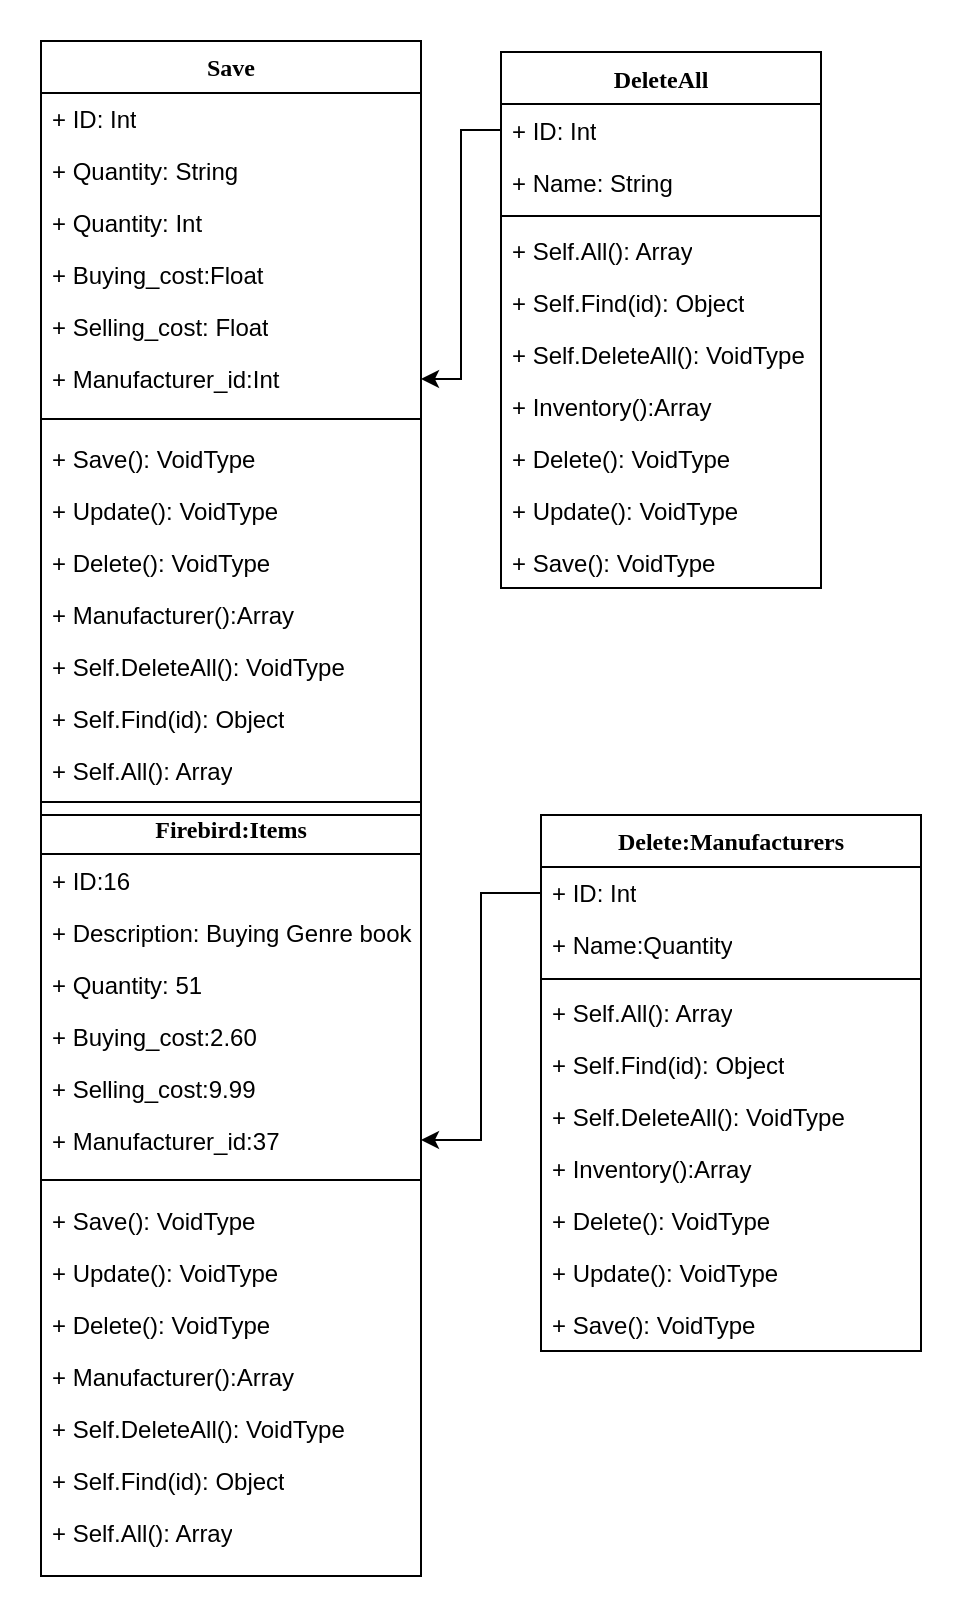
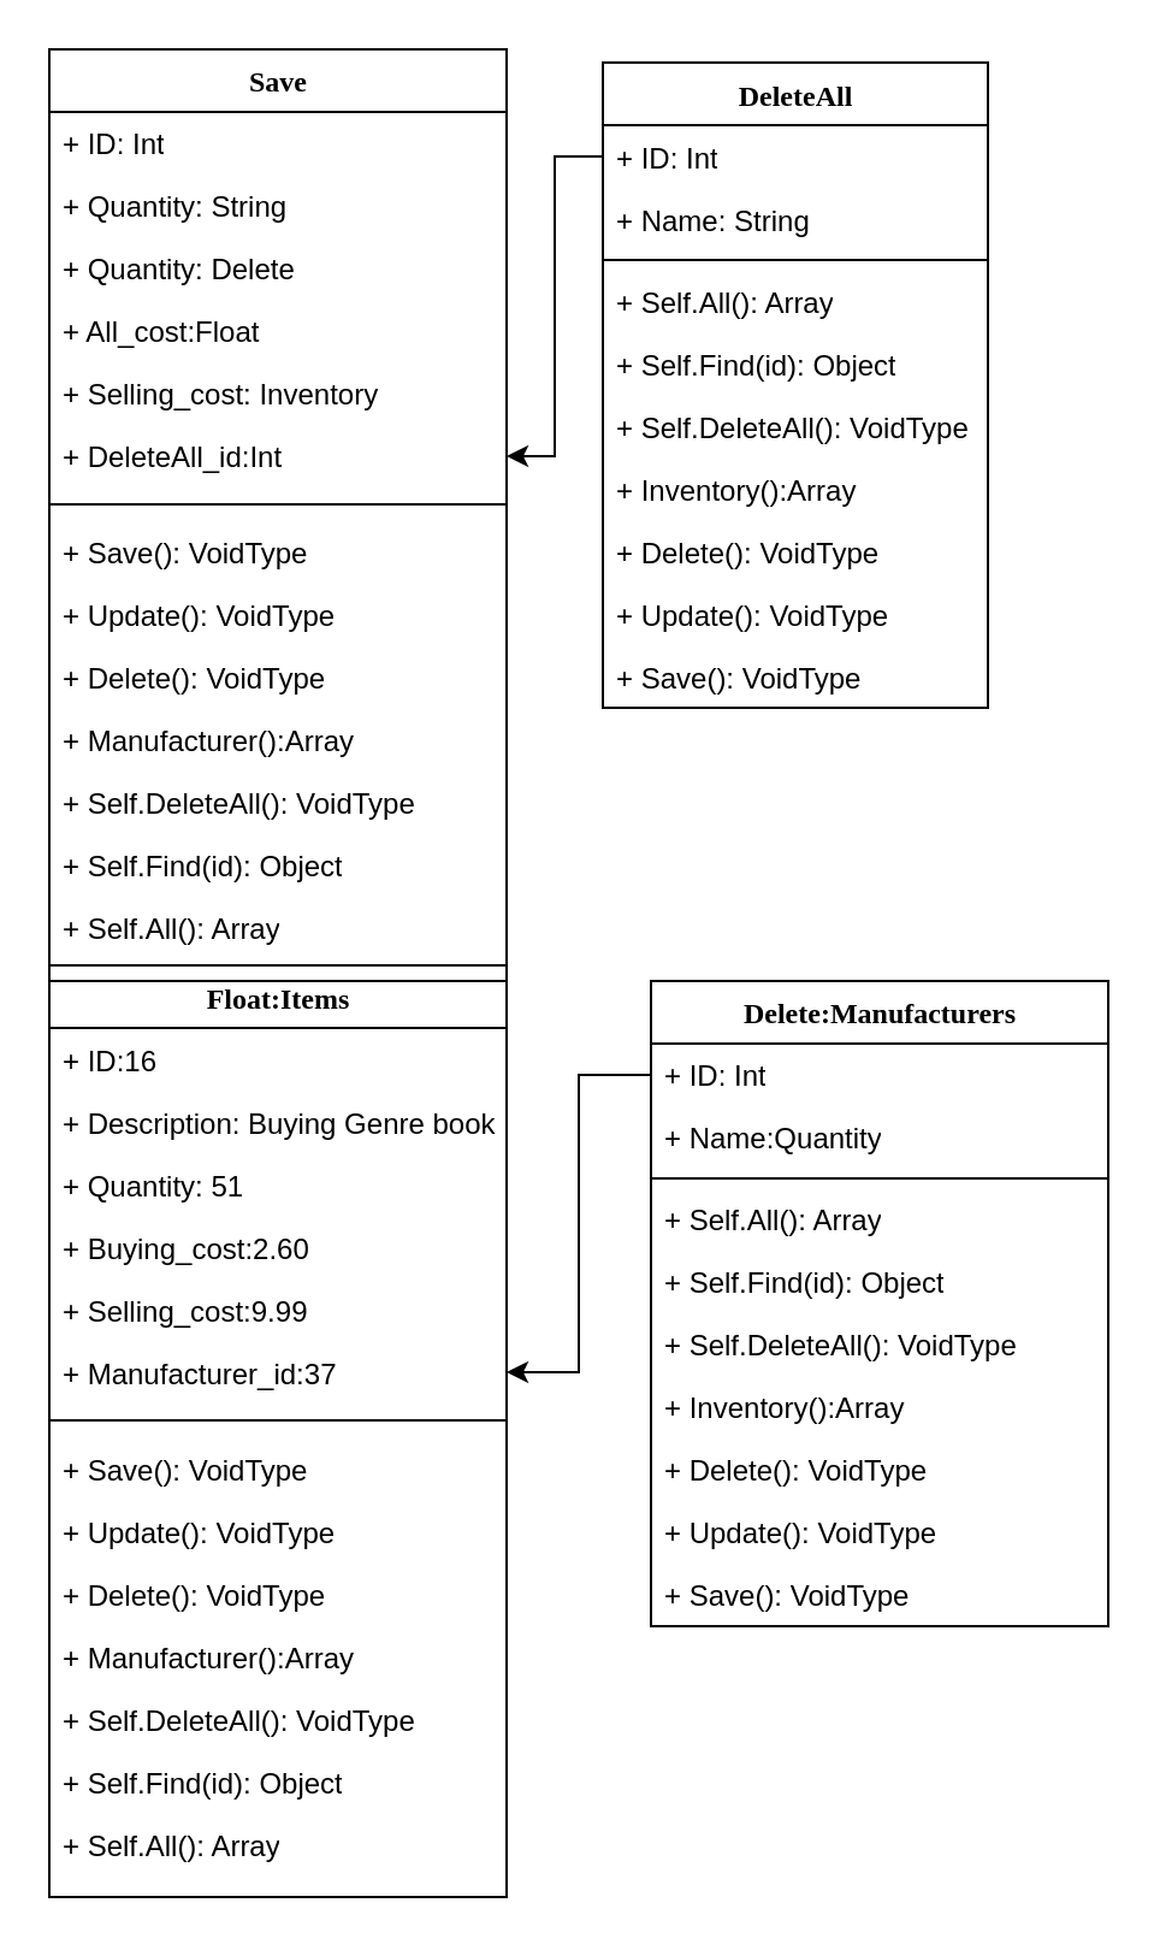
  <mxCell id="0" />
  <mxCell id="1" parent="0" />
  <mxCell id="2" value="Save&lt;br&gt;" style="swimlane;html=1;fontStyle=1;align=center;verticalAlign=top;childLayout=stackLayout;horizontal=1;startSize=26;horizontalStack=0;resizeParent=1;resizeLast=0;collapsible=1;marginBottom=0;swimlaneFillColor=#ffffff;rounded=0;shadow=0;comic=0;labelBackgroundColor=none;strokeColor=#000000;strokeWidth=1;fillColor=none;fontFamily=Verdana;fontSize=12;fontColor=#000000;" parent="1" vertex="1"><mxGeometry x="20" y="20" width="190" height="387" as="geometry" /></mxCell>
  <mxCell id="3" value="+ ID: Int" style="text;html=1;strokeColor=none;fillColor=none;align=left;verticalAlign=top;spacingLeft=4;spacingRight=4;whiteSpace=wrap;overflow=hidden;rotatable=0;points=[[0,0.5],[1,0.5]];portConstraint=eastwest;" parent="2" vertex="1"><mxGeometry y="26" width="190" height="26" as="geometry" /></mxCell>
  <mxCell id="4" value="+ Quantity: String" style="text;html=1;strokeColor=none;fillColor=none;align=left;verticalAlign=top;spacingLeft=4;spacingRight=4;whiteSpace=wrap;overflow=hidden;rotatable=0;points=[[0,0.5],[1,0.5]];portConstraint=eastwest;" parent="2" vertex="1"><mxGeometry y="52" width="190" height="26" as="geometry" /></mxCell>
- <mxCell id="5" value="+ Quantity: Int" style="text;html=1;strokeColor=none;fillColor=none;align=left;verticalAlign=top;spacingLeft=4;spacingRight=4;whiteSpace=wrap;overflow=hidden;rotatable=0;points=[[0,0.5],[1,0.5]];portConstraint=eastwest;" parent="2" vertex="1"><mxGeometry y="78" width="190" height="26" as="geometry" /></mxCell>
- <mxCell id="6" value="+ Buying_cost:Float" style="text;html=1;strokeColor=none;fillColor=none;align=left;verticalAlign=top;spacingLeft=4;spacingRight=4;whiteSpace=wrap;overflow=hidden;rotatable=0;points=[[0,0.5],[1,0.5]];portConstraint=eastwest;" parent="2" vertex="1"><mxGeometry y="104" width="190" height="26" as="geometry" /></mxCell>
- <mxCell id="7" value="+ Selling_cost: Float&lt;br&gt;" style="text;html=1;strokeColor=none;fillColor=none;align=left;verticalAlign=top;spacingLeft=4;spacingRight=4;whiteSpace=wrap;overflow=hidden;rotatable=0;points=[[0,0.5],[1,0.5]];portConstraint=eastwest;" parent="2" vertex="1"><mxGeometry y="130" width="190" height="26" as="geometry" /></mxCell>
- <mxCell id="8" value="+ Manufacturer_id:Int" style="text;html=1;strokeColor=none;fillColor=none;align=left;verticalAlign=top;spacingLeft=4;spacingRight=4;whiteSpace=wrap;overflow=hidden;rotatable=0;points=[[0,0.5],[1,0.5]];portConstraint=eastwest;" parent="2" vertex="1"><mxGeometry y="156" width="190" height="26" as="geometry" /></mxCell>
+ <mxCell id="5" value="+ Quantity: Delete" style="text;html=1;strokeColor=none;fillColor=none;align=left;verticalAlign=top;spacingLeft=4;spacingRight=4;whiteSpace=wrap;overflow=hidden;rotatable=0;points=[[0,0.5],[1,0.5]];portConstraint=eastwest;" parent="2" vertex="1"><mxGeometry y="78" width="190" height="26" as="geometry" /></mxCell>
+ <mxCell id="6" value="+ All_cost:Float" style="text;html=1;strokeColor=none;fillColor=none;align=left;verticalAlign=top;spacingLeft=4;spacingRight=4;whiteSpace=wrap;overflow=hidden;rotatable=0;points=[[0,0.5],[1,0.5]];portConstraint=eastwest;" parent="2" vertex="1"><mxGeometry y="104" width="190" height="26" as="geometry" /></mxCell>
+ <mxCell id="7" value="+ Selling_cost: Inventory&lt;br&gt;" style="text;html=1;strokeColor=none;fillColor=none;align=left;verticalAlign=top;spacingLeft=4;spacingRight=4;whiteSpace=wrap;overflow=hidden;rotatable=0;points=[[0,0.5],[1,0.5]];portConstraint=eastwest;" parent="2" vertex="1"><mxGeometry y="130" width="190" height="26" as="geometry" /></mxCell>
+ <mxCell id="8" value="+ DeleteAll_id:Int" style="text;html=1;strokeColor=none;fillColor=none;align=left;verticalAlign=top;spacingLeft=4;spacingRight=4;whiteSpace=wrap;overflow=hidden;rotatable=0;points=[[0,0.5],[1,0.5]];portConstraint=eastwest;" parent="2" vertex="1"><mxGeometry y="156" width="190" height="26" as="geometry" /></mxCell>
  <mxCell id="9" value="" style="line;html=1;strokeWidth=1;fillColor=none;align=left;verticalAlign=middle;spacingTop=-1;spacingLeft=3;spacingRight=3;rotatable=0;labelPosition=right;points=[];portConstraint=eastwest;" parent="2" vertex="1"><mxGeometry y="182" width="190" height="14" as="geometry" /></mxCell>
  <mxCell id="10" value="+ Save(): VoidType&lt;br&gt;" style="text;html=1;strokeColor=none;fillColor=none;align=left;verticalAlign=top;spacingLeft=4;spacingRight=4;whiteSpace=wrap;overflow=hidden;rotatable=0;points=[[0,0.5],[1,0.5]];portConstraint=eastwest;" parent="2" vertex="1"><mxGeometry y="196" width="190" height="26" as="geometry" /></mxCell>
  <mxCell id="11" value="+ Update(): VoidType" style="text;html=1;strokeColor=none;fillColor=none;align=left;verticalAlign=top;spacingLeft=4;spacingRight=4;whiteSpace=wrap;overflow=hidden;rotatable=0;points=[[0,0.5],[1,0.5]];portConstraint=eastwest;" parent="2" vertex="1"><mxGeometry y="222" width="190" height="26" as="geometry" /></mxCell>
  <mxCell id="12" value="+ Delete(): VoidType&lt;br&gt;" style="text;html=1;strokeColor=none;fillColor=none;align=left;verticalAlign=top;spacingLeft=4;spacingRight=4;whiteSpace=wrap;overflow=hidden;rotatable=0;points=[[0,0.5],[1,0.5]];portConstraint=eastwest;" vertex="1" parent="2"><mxGeometry y="248" width="190" height="26" as="geometry" /></mxCell>
  <mxCell id="13" value="+ Manufacturer():Array&lt;br&gt;" style="text;html=1;strokeColor=none;fillColor=none;align=left;verticalAlign=top;spacingLeft=4;spacingRight=4;whiteSpace=wrap;overflow=hidden;rotatable=0;points=[[0,0.5],[1,0.5]];portConstraint=eastwest;" vertex="1" parent="2"><mxGeometry y="274" width="190" height="26" as="geometry" /></mxCell>
  <mxCell id="14" value="+ Self.DeleteAll(): VoidType&lt;br&gt;" style="text;html=1;strokeColor=none;fillColor=none;align=left;verticalAlign=top;spacingLeft=4;spacingRight=4;whiteSpace=wrap;overflow=hidden;rotatable=0;points=[[0,0.5],[1,0.5]];portConstraint=eastwest;" vertex="1" parent="2"><mxGeometry y="300" width="190" height="26" as="geometry" /></mxCell>
  <mxCell id="15" value="+ Self.Find(id): Object&lt;br&gt;" style="text;html=1;strokeColor=none;fillColor=none;align=left;verticalAlign=top;spacingLeft=4;spacingRight=4;whiteSpace=wrap;overflow=hidden;rotatable=0;points=[[0,0.5],[1,0.5]];portConstraint=eastwest;" vertex="1" parent="2"><mxGeometry y="326" width="190" height="26" as="geometry" /></mxCell>
  <mxCell id="16" value="+ Self.All(): Array&lt;br&gt;" style="text;html=1;strokeColor=none;fillColor=none;align=left;verticalAlign=top;spacingLeft=4;spacingRight=4;whiteSpace=wrap;overflow=hidden;rotatable=0;points=[[0,0.5],[1,0.5]];portConstraint=eastwest;" vertex="1" parent="2"><mxGeometry y="352" width="190" height="26" as="geometry" /></mxCell>
  <mxCell id="17" value="&lt;span&gt;DeleteAll&lt;br&gt;&lt;/span&gt;" style="swimlane;html=1;fontStyle=1;align=center;verticalAlign=top;childLayout=stackLayout;horizontal=1;startSize=26;horizontalStack=0;resizeParent=1;resizeLast=0;collapsible=1;marginBottom=0;swimlaneFillColor=#ffffff;rounded=0;shadow=0;comic=0;labelBackgroundColor=none;strokeColor=#000000;strokeWidth=1;fillColor=none;fontFamily=Verdana;fontSize=12;fontColor=#000000;" parent="1" vertex="1"><mxGeometry x="250" y="25.5" width="160" height="268" as="geometry" /></mxCell>
  <mxCell id="18" value="+ ID: Int&lt;br&gt;" style="text;html=1;strokeColor=none;fillColor=none;align=left;verticalAlign=top;spacingLeft=4;spacingRight=4;whiteSpace=wrap;overflow=hidden;rotatable=0;points=[[0,0.5],[1,0.5]];portConstraint=eastwest;" parent="17" vertex="1"><mxGeometry y="26" width="160" height="26" as="geometry" /></mxCell>
  <mxCell id="19" value="+ Name: String" style="text;html=1;strokeColor=none;fillColor=none;align=left;verticalAlign=top;spacingLeft=4;spacingRight=4;whiteSpace=wrap;overflow=hidden;rotatable=0;points=[[0,0.5],[1,0.5]];portConstraint=eastwest;" parent="17" vertex="1"><mxGeometry y="52" width="160" height="26" as="geometry" /></mxCell>
  <mxCell id="20" value="" style="line;html=1;strokeWidth=1;fillColor=none;align=left;verticalAlign=middle;spacingTop=-1;spacingLeft=3;spacingRight=3;rotatable=0;labelPosition=right;points=[];portConstraint=eastwest;" parent="17" vertex="1"><mxGeometry y="78" width="160" height="8" as="geometry" /></mxCell>
  <mxCell id="21" value="+ Self.All(): Array&lt;br&gt;" style="text;html=1;strokeColor=none;fillColor=none;align=left;verticalAlign=top;spacingLeft=4;spacingRight=4;whiteSpace=wrap;overflow=hidden;rotatable=0;points=[[0,0.5],[1,0.5]];portConstraint=eastwest;" vertex="1" parent="17"><mxGeometry y="86" width="160" height="26" as="geometry" /></mxCell>
  <mxCell id="22" value="+ Self.Find(id): Object&lt;br&gt;" style="text;html=1;strokeColor=none;fillColor=none;align=left;verticalAlign=top;spacingLeft=4;spacingRight=4;whiteSpace=wrap;overflow=hidden;rotatable=0;points=[[0,0.5],[1,0.5]];portConstraint=eastwest;" vertex="1" parent="17"><mxGeometry y="112" width="160" height="26" as="geometry" /></mxCell>
  <mxCell id="23" value="+ Self.DeleteAll(): VoidType&lt;br&gt;" style="text;html=1;strokeColor=none;fillColor=none;align=left;verticalAlign=top;spacingLeft=4;spacingRight=4;whiteSpace=wrap;overflow=hidden;rotatable=0;points=[[0,0.5],[1,0.5]];portConstraint=eastwest;" vertex="1" parent="17"><mxGeometry y="138" width="160" height="26" as="geometry" /></mxCell>
  <mxCell id="24" value="+ Inventory():Array&lt;br&gt;" style="text;html=1;strokeColor=none;fillColor=none;align=left;verticalAlign=top;spacingLeft=4;spacingRight=4;whiteSpace=wrap;overflow=hidden;rotatable=0;points=[[0,0.5],[1,0.5]];portConstraint=eastwest;" vertex="1" parent="17"><mxGeometry y="164" width="160" height="26" as="geometry" /></mxCell>
  <mxCell id="25" value="+ Delete(): VoidType&lt;br&gt;" style="text;html=1;strokeColor=none;fillColor=none;align=left;verticalAlign=top;spacingLeft=4;spacingRight=4;whiteSpace=wrap;overflow=hidden;rotatable=0;points=[[0,0.5],[1,0.5]];portConstraint=eastwest;" vertex="1" parent="17"><mxGeometry y="190" width="160" height="26" as="geometry" /></mxCell>
  <mxCell id="26" value="+ Update(): VoidType" style="text;html=1;strokeColor=none;fillColor=none;align=left;verticalAlign=top;spacingLeft=4;spacingRight=4;whiteSpace=wrap;overflow=hidden;rotatable=0;points=[[0,0.5],[1,0.5]];portConstraint=eastwest;" vertex="1" parent="17"><mxGeometry y="216" width="160" height="26" as="geometry" /></mxCell>
  <mxCell id="27" value="+ Save(): VoidType&lt;br&gt;" style="text;html=1;strokeColor=none;fillColor=none;align=left;verticalAlign=top;spacingLeft=4;spacingRight=4;whiteSpace=wrap;overflow=hidden;rotatable=0;points=[[0,0.5],[1,0.5]];portConstraint=eastwest;" vertex="1" parent="17"><mxGeometry y="242" width="160" height="26" as="geometry" /></mxCell>
  <mxCell id="28" style="edgeStyle=orthogonalEdgeStyle;rounded=0;orthogonalLoop=1;jettySize=auto;html=1;entryX=1;entryY=0.5;entryDx=0;entryDy=0;" edge="1" parent="1" source="18" target="8"><mxGeometry relative="1" as="geometry" /></mxCell>
- <mxCell id="29" value="Firebird:Items" style="swimlane;html=1;fontStyle=1;align=center;verticalAlign=top;childLayout=stackLayout;horizontal=1;startSize=26;horizontalStack=0;resizeParent=1;resizeLast=0;collapsible=1;marginBottom=0;swimlaneFillColor=#ffffff;rounded=0;shadow=0;comic=0;labelBackgroundColor=none;strokeColor=#000000;strokeWidth=1;fillColor=none;fontFamily=Verdana;fontSize=12;fontColor=#000000;" vertex="1" parent="1"><mxGeometry x="20" y="400.5" width="190" height="387" as="geometry" /></mxCell>
+ <mxCell id="29" value="Float:Items" style="swimlane;html=1;fontStyle=1;align=center;verticalAlign=top;childLayout=stackLayout;horizontal=1;startSize=26;horizontalStack=0;resizeParent=1;resizeLast=0;collapsible=1;marginBottom=0;swimlaneFillColor=#ffffff;rounded=0;shadow=0;comic=0;labelBackgroundColor=none;strokeColor=#000000;strokeWidth=1;fillColor=none;fontFamily=Verdana;fontSize=12;fontColor=#000000;" vertex="1" parent="1"><mxGeometry x="20" y="400.5" width="190" height="387" as="geometry" /></mxCell>
  <mxCell id="30" value="+ ID:16" style="text;html=1;strokeColor=none;fillColor=none;align=left;verticalAlign=top;spacingLeft=4;spacingRight=4;whiteSpace=wrap;overflow=hidden;rotatable=0;points=[[0,0.5],[1,0.5]];portConstraint=eastwest;" vertex="1" parent="29"><mxGeometry y="26" width="190" height="26" as="geometry" /></mxCell>
  <mxCell id="31" value="+ Description: Buying Genre book&lt;br&gt;" style="text;html=1;strokeColor=none;fillColor=none;align=left;verticalAlign=top;spacingLeft=4;spacingRight=4;whiteSpace=wrap;overflow=hidden;rotatable=0;points=[[0,0.5],[1,0.5]];portConstraint=eastwest;" vertex="1" parent="29"><mxGeometry y="52" width="190" height="26" as="geometry" /></mxCell>
  <mxCell id="32" value="+ Quantity: 51" style="text;html=1;strokeColor=none;fillColor=none;align=left;verticalAlign=top;spacingLeft=4;spacingRight=4;whiteSpace=wrap;overflow=hidden;rotatable=0;points=[[0,0.5],[1,0.5]];portConstraint=eastwest;" vertex="1" parent="29"><mxGeometry y="78" width="190" height="26" as="geometry" /></mxCell>
  <mxCell id="33" value="+ Buying_cost:2.60" style="text;html=1;strokeColor=none;fillColor=none;align=left;verticalAlign=top;spacingLeft=4;spacingRight=4;whiteSpace=wrap;overflow=hidden;rotatable=0;points=[[0,0.5],[1,0.5]];portConstraint=eastwest;" vertex="1" parent="29"><mxGeometry y="104" width="190" height="26" as="geometry" /></mxCell>
  <mxCell id="34" value="+ Selling_cost:9.99&lt;br&gt;" style="text;html=1;strokeColor=none;fillColor=none;align=left;verticalAlign=top;spacingLeft=4;spacingRight=4;whiteSpace=wrap;overflow=hidden;rotatable=0;points=[[0,0.5],[1,0.5]];portConstraint=eastwest;" vertex="1" parent="29"><mxGeometry y="130" width="190" height="26" as="geometry" /></mxCell>
  <mxCell id="35" value="+ Manufacturer_id:37" style="text;html=1;strokeColor=none;fillColor=none;align=left;verticalAlign=top;spacingLeft=4;spacingRight=4;whiteSpace=wrap;overflow=hidden;rotatable=0;points=[[0,0.5],[1,0.5]];portConstraint=eastwest;" vertex="1" parent="29"><mxGeometry y="156" width="190" height="26" as="geometry" /></mxCell>
  <mxCell id="36" value="" style="line;html=1;strokeWidth=1;fillColor=none;align=left;verticalAlign=middle;spacingTop=-1;spacingLeft=3;spacingRight=3;rotatable=0;labelPosition=right;points=[];portConstraint=eastwest;" vertex="1" parent="29"><mxGeometry y="182" width="190" height="14" as="geometry" /></mxCell>
  <mxCell id="37" value="+ Save(): VoidType&lt;br&gt;" style="text;html=1;strokeColor=none;fillColor=none;align=left;verticalAlign=top;spacingLeft=4;spacingRight=4;whiteSpace=wrap;overflow=hidden;rotatable=0;points=[[0,0.5],[1,0.5]];portConstraint=eastwest;" vertex="1" parent="29"><mxGeometry y="196" width="190" height="26" as="geometry" /></mxCell>
  <mxCell id="38" value="+ Update(): VoidType" style="text;html=1;strokeColor=none;fillColor=none;align=left;verticalAlign=top;spacingLeft=4;spacingRight=4;whiteSpace=wrap;overflow=hidden;rotatable=0;points=[[0,0.5],[1,0.5]];portConstraint=eastwest;" vertex="1" parent="29"><mxGeometry y="222" width="190" height="26" as="geometry" /></mxCell>
  <mxCell id="39" value="+ Delete(): VoidType&lt;br&gt;" style="text;html=1;strokeColor=none;fillColor=none;align=left;verticalAlign=top;spacingLeft=4;spacingRight=4;whiteSpace=wrap;overflow=hidden;rotatable=0;points=[[0,0.5],[1,0.5]];portConstraint=eastwest;" vertex="1" parent="29"><mxGeometry y="248" width="190" height="26" as="geometry" /></mxCell>
  <mxCell id="40" value="+ Manufacturer():Array&lt;br&gt;" style="text;html=1;strokeColor=none;fillColor=none;align=left;verticalAlign=top;spacingLeft=4;spacingRight=4;whiteSpace=wrap;overflow=hidden;rotatable=0;points=[[0,0.5],[1,0.5]];portConstraint=eastwest;" vertex="1" parent="29"><mxGeometry y="274" width="190" height="26" as="geometry" /></mxCell>
  <mxCell id="41" value="+ Self.DeleteAll(): VoidType&lt;br&gt;" style="text;html=1;strokeColor=none;fillColor=none;align=left;verticalAlign=top;spacingLeft=4;spacingRight=4;whiteSpace=wrap;overflow=hidden;rotatable=0;points=[[0,0.5],[1,0.5]];portConstraint=eastwest;" vertex="1" parent="29"><mxGeometry y="300" width="190" height="26" as="geometry" /></mxCell>
  <mxCell id="42" value="+ Self.Find(id): Object&lt;br&gt;" style="text;html=1;strokeColor=none;fillColor=none;align=left;verticalAlign=top;spacingLeft=4;spacingRight=4;whiteSpace=wrap;overflow=hidden;rotatable=0;points=[[0,0.5],[1,0.5]];portConstraint=eastwest;" vertex="1" parent="29"><mxGeometry y="326" width="190" height="26" as="geometry" /></mxCell>
  <mxCell id="43" value="+ Self.All(): Array&lt;br&gt;" style="text;html=1;strokeColor=none;fillColor=none;align=left;verticalAlign=top;spacingLeft=4;spacingRight=4;whiteSpace=wrap;overflow=hidden;rotatable=0;points=[[0,0.5],[1,0.5]];portConstraint=eastwest;" vertex="1" parent="29"><mxGeometry y="352" width="190" height="26" as="geometry" /></mxCell>
  <mxCell id="44" value="&lt;span&gt;Delete:Manufacturers&lt;br&gt;&lt;/span&gt;" style="swimlane;html=1;fontStyle=1;align=center;verticalAlign=top;childLayout=stackLayout;horizontal=1;startSize=26;horizontalStack=0;resizeParent=1;resizeLast=0;collapsible=1;marginBottom=0;swimlaneFillColor=#ffffff;rounded=0;shadow=0;comic=0;labelBackgroundColor=none;strokeColor=#000000;strokeWidth=1;fillColor=none;fontFamily=Verdana;fontSize=12;fontColor=#000000;" vertex="1" parent="1"><mxGeometry x="270" y="407" width="190" height="268" as="geometry" /></mxCell>
  <mxCell id="45" value="+ ID: Int&lt;br&gt;" style="text;html=1;strokeColor=none;fillColor=none;align=left;verticalAlign=top;spacingLeft=4;spacingRight=4;whiteSpace=wrap;overflow=hidden;rotatable=0;points=[[0,0.5],[1,0.5]];portConstraint=eastwest;" vertex="1" parent="44"><mxGeometry y="26" width="190" height="26" as="geometry" /></mxCell>
  <mxCell id="46" value="+ Name:Quantity&lt;br&gt;&lt;br&gt;" style="text;html=1;strokeColor=none;fillColor=none;align=left;verticalAlign=top;spacingLeft=4;spacingRight=4;whiteSpace=wrap;overflow=hidden;rotatable=0;points=[[0,0.5],[1,0.5]];portConstraint=eastwest;" vertex="1" parent="44"><mxGeometry y="52" width="190" height="26" as="geometry" /></mxCell>
  <mxCell id="47" value="" style="line;html=1;strokeWidth=1;fillColor=none;align=left;verticalAlign=middle;spacingTop=-1;spacingLeft=3;spacingRight=3;rotatable=0;labelPosition=right;points=[];portConstraint=eastwest;" vertex="1" parent="44"><mxGeometry y="78" width="190" height="8" as="geometry" /></mxCell>
  <mxCell id="48" value="+ Self.All(): Array&lt;br&gt;" style="text;html=1;strokeColor=none;fillColor=none;align=left;verticalAlign=top;spacingLeft=4;spacingRight=4;whiteSpace=wrap;overflow=hidden;rotatable=0;points=[[0,0.5],[1,0.5]];portConstraint=eastwest;" vertex="1" parent="44"><mxGeometry y="86" width="190" height="26" as="geometry" /></mxCell>
  <mxCell id="49" value="+ Self.Find(id): Object&lt;br&gt;" style="text;html=1;strokeColor=none;fillColor=none;align=left;verticalAlign=top;spacingLeft=4;spacingRight=4;whiteSpace=wrap;overflow=hidden;rotatable=0;points=[[0,0.5],[1,0.5]];portConstraint=eastwest;" vertex="1" parent="44"><mxGeometry y="112" width="190" height="26" as="geometry" /></mxCell>
  <mxCell id="50" value="+ Self.DeleteAll(): VoidType&lt;br&gt;" style="text;html=1;strokeColor=none;fillColor=none;align=left;verticalAlign=top;spacingLeft=4;spacingRight=4;whiteSpace=wrap;overflow=hidden;rotatable=0;points=[[0,0.5],[1,0.5]];portConstraint=eastwest;" vertex="1" parent="44"><mxGeometry y="138" width="190" height="26" as="geometry" /></mxCell>
  <mxCell id="51" value="+ Inventory():Array&lt;br&gt;" style="text;html=1;strokeColor=none;fillColor=none;align=left;verticalAlign=top;spacingLeft=4;spacingRight=4;whiteSpace=wrap;overflow=hidden;rotatable=0;points=[[0,0.5],[1,0.5]];portConstraint=eastwest;" vertex="1" parent="44"><mxGeometry y="164" width="190" height="26" as="geometry" /></mxCell>
  <mxCell id="52" value="+ Delete(): VoidType&lt;br&gt;" style="text;html=1;strokeColor=none;fillColor=none;align=left;verticalAlign=top;spacingLeft=4;spacingRight=4;whiteSpace=wrap;overflow=hidden;rotatable=0;points=[[0,0.5],[1,0.5]];portConstraint=eastwest;" vertex="1" parent="44"><mxGeometry y="190" width="190" height="26" as="geometry" /></mxCell>
  <mxCell id="53" value="+ Update(): VoidType" style="text;html=1;strokeColor=none;fillColor=none;align=left;verticalAlign=top;spacingLeft=4;spacingRight=4;whiteSpace=wrap;overflow=hidden;rotatable=0;points=[[0,0.5],[1,0.5]];portConstraint=eastwest;" vertex="1" parent="44"><mxGeometry y="216" width="190" height="26" as="geometry" /></mxCell>
  <mxCell id="54" value="+ Save(): VoidType&lt;br&gt;" style="text;html=1;strokeColor=none;fillColor=none;align=left;verticalAlign=top;spacingLeft=4;spacingRight=4;whiteSpace=wrap;overflow=hidden;rotatable=0;points=[[0,0.5],[1,0.5]];portConstraint=eastwest;" vertex="1" parent="44"><mxGeometry y="242" width="190" height="26" as="geometry" /></mxCell>
  <mxCell id="55" style="edgeStyle=orthogonalEdgeStyle;rounded=0;orthogonalLoop=1;jettySize=auto;html=1;entryX=1;entryY=0.5;entryDx=0;entryDy=0;" edge="1" parent="1" source="45" target="35"><mxGeometry relative="1" as="geometry" /></mxCell>
